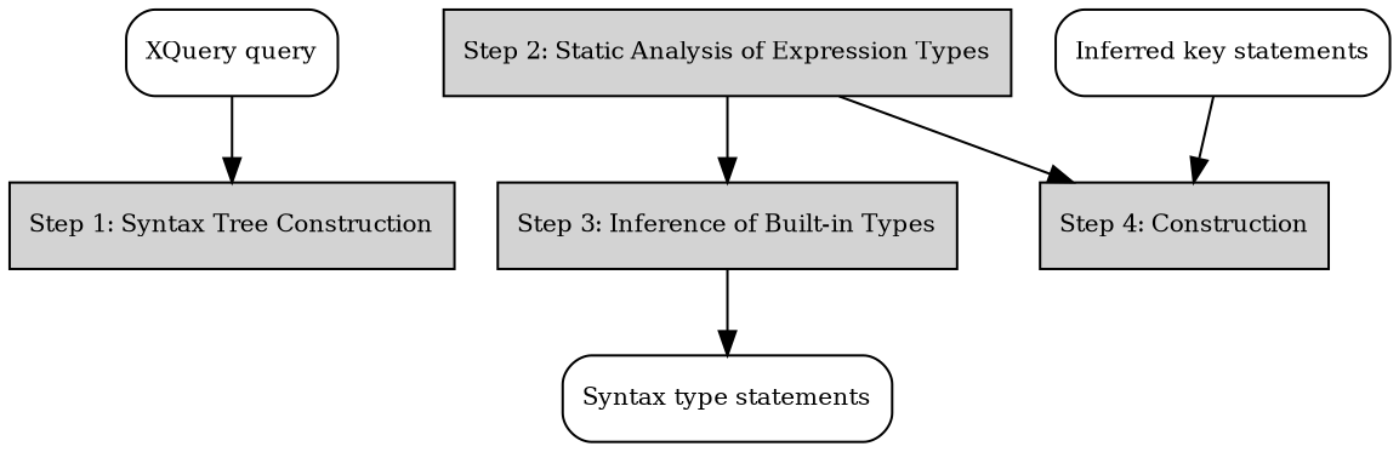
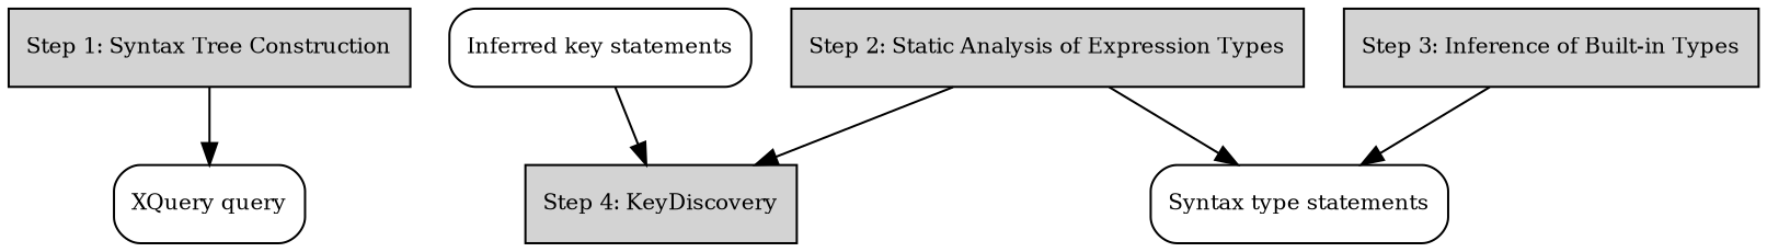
  digraph {
    fontname="DejaVu Serif"
    node [fontname="DejaVu Serif" fontsize=10 shape=rectangle style=filled fillcolor=lightgrey]
    edge [fontname="DejaVu Serif" fontsize=10]
    n1 [label="XQuery query" style=rounded fillcolor=""]
    n2 [label="Step 1: Syntax Tree Construction"]
    n3 [label="Step 2: Static Analysis of Expression Types"]
    n4 [label="Step 3: Inference of Built-in Types"]
-   n5 [label="Step 4: Construction"]
+   n5 [label="Step 4: KeyDiscovery"]
    n6 [label="Syntax type statements" style=rounded fillcolor=""]
    n7 [label="Inferred key statements" style=rounded fillcolor=""]
-   n1 -> n2
-   n3 -> n4
+   n2 -> n1
+   n3 -> n6
    n3 -> n5
    n4 -> n6
    n7 -> n5
  }
